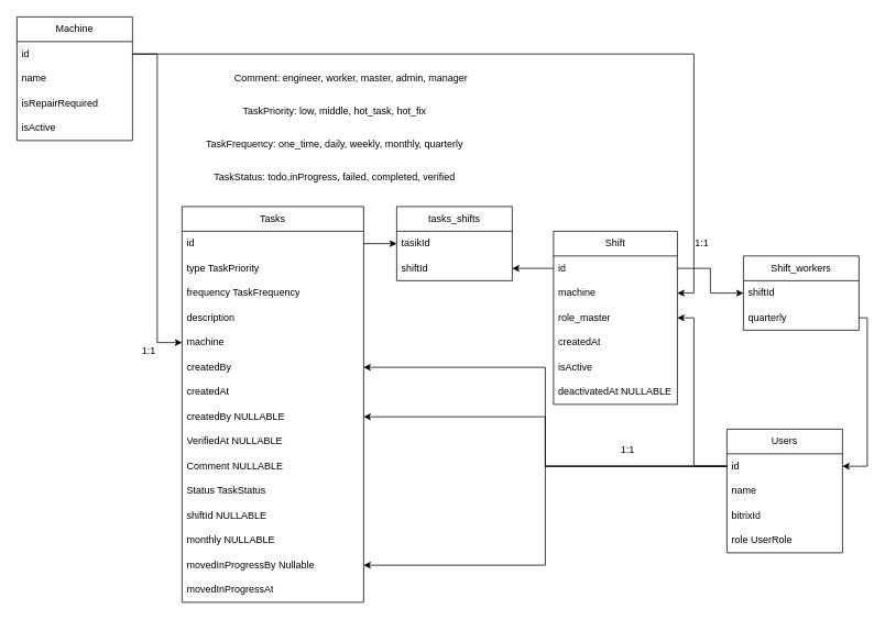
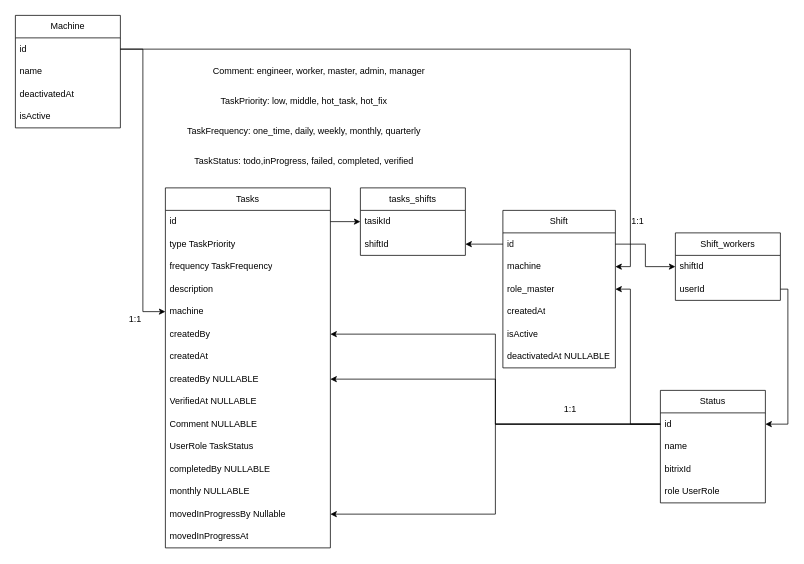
  <mxCell id="0" />
  <mxCell id="1" parent="0" />
- <mxCell id="2" value="Users" style="swimlane;fontStyle=0;childLayout=stackLayout;horizontal=1;startSize=30;horizontalStack=0;resizeParent=1;resizeParentMax=0;resizeLast=0;collapsible=1;marginBottom=0;whiteSpace=wrap;html=1;" vertex="1" parent="1"><mxGeometry x="880" y="520" width="140" height="150" as="geometry" /></mxCell>
+ <mxCell id="2" value="Status" style="swimlane;fontStyle=0;childLayout=stackLayout;horizontal=1;startSize=30;horizontalStack=0;resizeParent=1;resizeParentMax=0;resizeLast=0;collapsible=1;marginBottom=0;whiteSpace=wrap;html=1;" vertex="1" parent="1"><mxGeometry x="880" y="520" width="140" height="150" as="geometry" /></mxCell>
  <mxCell id="3" value="id" style="text;strokeColor=none;fillColor=none;align=left;verticalAlign=middle;spacingLeft=4;spacingRight=4;overflow=hidden;points=[[0,0.5],[1,0.5]];portConstraint=eastwest;rotatable=0;whiteSpace=wrap;html=1;" vertex="1" parent="2"><mxGeometry y="30" width="140" height="30" as="geometry" /></mxCell>
  <mxCell id="4" value="name" style="text;strokeColor=none;fillColor=none;align=left;verticalAlign=middle;spacingLeft=4;spacingRight=4;overflow=hidden;points=[[0,0.5],[1,0.5]];portConstraint=eastwest;rotatable=0;whiteSpace=wrap;html=1;" vertex="1" parent="2"><mxGeometry y="60" width="140" height="30" as="geometry" /></mxCell>
  <mxCell id="5" value="bitrixId" style="text;strokeColor=none;fillColor=none;align=left;verticalAlign=middle;spacingLeft=4;spacingRight=4;overflow=hidden;points=[[0,0.5],[1,0.5]];portConstraint=eastwest;rotatable=0;whiteSpace=wrap;html=1;" vertex="1" parent="2"><mxGeometry y="90" width="140" height="30" as="geometry" /></mxCell>
  <mxCell id="6" value="role UserRole" style="text;strokeColor=none;fillColor=none;align=left;verticalAlign=middle;spacingLeft=4;spacingRight=4;overflow=hidden;points=[[0,0.5],[1,0.5]];portConstraint=eastwest;rotatable=0;whiteSpace=wrap;html=1;" vertex="1" parent="2"><mxGeometry y="120" width="140" height="30" as="geometry" /></mxCell>
  <mxCell id="7" value="Tasks" style="swimlane;fontStyle=0;childLayout=stackLayout;horizontal=1;startSize=30;horizontalStack=0;resizeParent=1;resizeParentMax=0;resizeLast=0;collapsible=1;marginBottom=0;whiteSpace=wrap;html=1;" vertex="1" parent="1"><mxGeometry x="220" y="250" width="220" height="480" as="geometry" /></mxCell>
  <mxCell id="8" value="id" style="text;strokeColor=none;fillColor=none;align=left;verticalAlign=middle;spacingLeft=4;spacingRight=4;overflow=hidden;points=[[0,0.5],[1,0.5]];portConstraint=eastwest;rotatable=0;whiteSpace=wrap;html=1;" vertex="1" parent="7"><mxGeometry y="30" width="220" height="30" as="geometry" /></mxCell>
  <mxCell id="9" value="type TaskPriority" style="text;strokeColor=none;fillColor=none;align=left;verticalAlign=middle;spacingLeft=4;spacingRight=4;overflow=hidden;points=[[0,0.5],[1,0.5]];portConstraint=eastwest;rotatable=0;whiteSpace=wrap;html=1;" vertex="1" parent="7"><mxGeometry y="60" width="220" height="30" as="geometry" /></mxCell>
  <mxCell id="10" value="frequency TaskFrequency" style="text;strokeColor=none;fillColor=none;align=left;verticalAlign=middle;spacingLeft=4;spacingRight=4;overflow=hidden;points=[[0,0.5],[1,0.5]];portConstraint=eastwest;rotatable=0;whiteSpace=wrap;html=1;" vertex="1" parent="7"><mxGeometry y="90" width="220" height="30" as="geometry" /></mxCell>
  <mxCell id="11" value="description" style="text;strokeColor=none;fillColor=none;align=left;verticalAlign=middle;spacingLeft=4;spacingRight=4;overflow=hidden;points=[[0,0.5],[1,0.5]];portConstraint=eastwest;rotatable=0;whiteSpace=wrap;html=1;" vertex="1" parent="7"><mxGeometry y="120" width="220" height="30" as="geometry" /></mxCell>
  <mxCell id="12" value="machine" style="text;strokeColor=none;fillColor=none;align=left;verticalAlign=middle;spacingLeft=4;spacingRight=4;overflow=hidden;points=[[0,0.5],[1,0.5]];portConstraint=eastwest;rotatable=0;whiteSpace=wrap;html=1;" vertex="1" parent="7"><mxGeometry y="150" width="220" height="30" as="geometry" /></mxCell>
  <mxCell id="13" value="createdBy" style="text;strokeColor=none;fillColor=none;align=left;verticalAlign=middle;spacingLeft=4;spacingRight=4;overflow=hidden;points=[[0,0.5],[1,0.5]];portConstraint=eastwest;rotatable=0;whiteSpace=wrap;html=1;" vertex="1" parent="7"><mxGeometry y="180" width="220" height="30" as="geometry" /></mxCell>
  <mxCell id="14" value="createdAt&amp;nbsp;" style="text;strokeColor=none;fillColor=none;align=left;verticalAlign=middle;spacingLeft=4;spacingRight=4;overflow=hidden;points=[[0,0.5],[1,0.5]];portConstraint=eastwest;rotatable=0;whiteSpace=wrap;html=1;" vertex="1" parent="7"><mxGeometry y="210" width="220" height="30" as="geometry" /></mxCell>
  <mxCell id="15" value="createdBy NULLABLE" style="text;strokeColor=none;fillColor=none;align=left;verticalAlign=middle;spacingLeft=4;spacingRight=4;overflow=hidden;points=[[0,0.5],[1,0.5]];portConstraint=eastwest;rotatable=0;whiteSpace=wrap;html=1;" vertex="1" parent="7"><mxGeometry y="240" width="220" height="30" as="geometry" /></mxCell>
  <mxCell id="16" value="VerifiedAt NULLABLE" style="text;strokeColor=none;fillColor=none;align=left;verticalAlign=middle;spacingLeft=4;spacingRight=4;overflow=hidden;points=[[0,0.5],[1,0.5]];portConstraint=eastwest;rotatable=0;whiteSpace=wrap;html=1;" vertex="1" parent="7"><mxGeometry y="270" width="220" height="30" as="geometry" /></mxCell>
  <mxCell id="17" value="Comment NULLABLE" style="text;strokeColor=none;fillColor=none;align=left;verticalAlign=middle;spacingLeft=4;spacingRight=4;overflow=hidden;points=[[0,0.5],[1,0.5]];portConstraint=eastwest;rotatable=0;whiteSpace=wrap;html=1;" vertex="1" parent="7"><mxGeometry y="300" width="220" height="30" as="geometry" /></mxCell>
- <mxCell id="18" value="Status TaskStatus" style="text;strokeColor=none;fillColor=none;align=left;verticalAlign=middle;spacingLeft=4;spacingRight=4;overflow=hidden;points=[[0,0.5],[1,0.5]];portConstraint=eastwest;rotatable=0;whiteSpace=wrap;html=1;" vertex="1" parent="7"><mxGeometry y="330" width="220" height="30" as="geometry" /></mxCell>
- <mxCell id="19" value="shiftId NULLABLE" style="text;strokeColor=none;fillColor=none;align=left;verticalAlign=middle;spacingLeft=4;spacingRight=4;overflow=hidden;points=[[0,0.5],[1,0.5]];portConstraint=eastwest;rotatable=0;whiteSpace=wrap;html=1;" vertex="1" parent="7"><mxGeometry y="360" width="220" height="30" as="geometry" /></mxCell>
+ <mxCell id="18" value="UserRole TaskStatus" style="text;strokeColor=none;fillColor=none;align=left;verticalAlign=middle;spacingLeft=4;spacingRight=4;overflow=hidden;points=[[0,0.5],[1,0.5]];portConstraint=eastwest;rotatable=0;whiteSpace=wrap;html=1;" vertex="1" parent="7"><mxGeometry y="330" width="220" height="30" as="geometry" /></mxCell>
+ <mxCell id="19" value="completedBy NULLABLE" style="text;strokeColor=none;fillColor=none;align=left;verticalAlign=middle;spacingLeft=4;spacingRight=4;overflow=hidden;points=[[0,0.5],[1,0.5]];portConstraint=eastwest;rotatable=0;whiteSpace=wrap;html=1;" vertex="1" parent="7"><mxGeometry y="360" width="220" height="30" as="geometry" /></mxCell>
  <mxCell id="20" value="monthly NULLABLE" style="text;strokeColor=none;fillColor=none;align=left;verticalAlign=middle;spacingLeft=4;spacingRight=4;overflow=hidden;points=[[0,0.5],[1,0.5]];portConstraint=eastwest;rotatable=0;whiteSpace=wrap;html=1;" vertex="1" parent="7"><mxGeometry y="390" width="220" height="30" as="geometry" /></mxCell>
  <mxCell id="21" value="movedInProgressBy Nullable" style="text;strokeColor=none;fillColor=none;align=left;verticalAlign=middle;spacingLeft=4;spacingRight=4;overflow=hidden;points=[[0,0.5],[1,0.5]];portConstraint=eastwest;rotatable=0;whiteSpace=wrap;html=1;" vertex="1" parent="7"><mxGeometry y="420" width="220" height="30" as="geometry" /></mxCell>
  <mxCell id="22" value="movedInProgressAt" style="text;strokeColor=none;fillColor=none;align=left;verticalAlign=middle;spacingLeft=4;spacingRight=4;overflow=hidden;points=[[0,0.5],[1,0.5]];portConstraint=eastwest;rotatable=0;whiteSpace=wrap;html=1;" vertex="1" parent="7"><mxGeometry y="450" width="220" height="30" as="geometry" /></mxCell>
  <mxCell id="23" value="Machine" style="swimlane;fontStyle=0;childLayout=stackLayout;horizontal=1;startSize=30;horizontalStack=0;resizeParent=1;resizeParentMax=0;resizeLast=0;collapsible=1;marginBottom=0;whiteSpace=wrap;html=1;" vertex="1" parent="1"><mxGeometry x="20" y="20" width="140" height="150" as="geometry" /></mxCell>
  <mxCell id="24" value="id" style="text;strokeColor=none;fillColor=none;align=left;verticalAlign=middle;spacingLeft=4;spacingRight=4;overflow=hidden;points=[[0,0.5],[1,0.5]];portConstraint=eastwest;rotatable=0;whiteSpace=wrap;html=1;" vertex="1" parent="23"><mxGeometry y="30" width="140" height="30" as="geometry" /></mxCell>
  <mxCell id="25" value="name" style="text;strokeColor=none;fillColor=none;align=left;verticalAlign=middle;spacingLeft=4;spacingRight=4;overflow=hidden;points=[[0,0.5],[1,0.5]];portConstraint=eastwest;rotatable=0;whiteSpace=wrap;html=1;" vertex="1" parent="23"><mxGeometry y="60" width="140" height="30" as="geometry" /></mxCell>
- <mxCell id="26" value="isRepairRequired" style="text;strokeColor=none;fillColor=none;align=left;verticalAlign=middle;spacingLeft=4;spacingRight=4;overflow=hidden;points=[[0,0.5],[1,0.5]];portConstraint=eastwest;rotatable=0;whiteSpace=wrap;html=1;" vertex="1" parent="23"><mxGeometry y="90" width="140" height="30" as="geometry" /></mxCell>
+ <mxCell id="26" value="deactivatedAt" style="text;strokeColor=none;fillColor=none;align=left;verticalAlign=middle;spacingLeft=4;spacingRight=4;overflow=hidden;points=[[0,0.5],[1,0.5]];portConstraint=eastwest;rotatable=0;whiteSpace=wrap;html=1;" vertex="1" parent="23"><mxGeometry y="90" width="140" height="30" as="geometry" /></mxCell>
  <mxCell id="27" value="isActive" style="text;strokeColor=none;fillColor=none;align=left;verticalAlign=middle;spacingLeft=4;spacingRight=4;overflow=hidden;points=[[0,0.5],[1,0.5]];portConstraint=eastwest;rotatable=0;whiteSpace=wrap;html=1;" vertex="1" parent="23"><mxGeometry y="120" width="140" height="30" as="geometry" /></mxCell>
  <mxCell id="28" value="Shift" style="swimlane;fontStyle=0;childLayout=stackLayout;horizontal=1;startSize=30;horizontalStack=0;resizeParent=1;resizeParentMax=0;resizeLast=0;collapsible=1;marginBottom=0;whiteSpace=wrap;html=1;" vertex="1" parent="1"><mxGeometry x="670" y="280" width="150" height="210" as="geometry" /></mxCell>
  <mxCell id="29" value="id" style="text;strokeColor=none;fillColor=none;align=left;verticalAlign=middle;spacingLeft=4;spacingRight=4;overflow=hidden;points=[[0,0.5],[1,0.5]];portConstraint=eastwest;rotatable=0;whiteSpace=wrap;html=1;" vertex="1" parent="28"><mxGeometry y="30" width="150" height="30" as="geometry" /></mxCell>
  <mxCell id="30" value="machine" style="text;strokeColor=none;fillColor=none;align=left;verticalAlign=middle;spacingLeft=4;spacingRight=4;overflow=hidden;points=[[0,0.5],[1,0.5]];portConstraint=eastwest;rotatable=0;whiteSpace=wrap;html=1;" vertex="1" parent="28"><mxGeometry y="60" width="150" height="30" as="geometry" /></mxCell>
  <mxCell id="31" value="role_master" style="text;strokeColor=none;fillColor=none;align=left;verticalAlign=middle;spacingLeft=4;spacingRight=4;overflow=hidden;points=[[0,0.5],[1,0.5]];portConstraint=eastwest;rotatable=0;whiteSpace=wrap;html=1;" vertex="1" parent="28"><mxGeometry y="90" width="150" height="30" as="geometry" /></mxCell>
  <mxCell id="32" value="createdAt" style="text;strokeColor=none;fillColor=none;align=left;verticalAlign=middle;spacingLeft=4;spacingRight=4;overflow=hidden;points=[[0,0.5],[1,0.5]];portConstraint=eastwest;rotatable=0;whiteSpace=wrap;html=1;" vertex="1" parent="28"><mxGeometry y="120" width="150" height="30" as="geometry" /></mxCell>
  <mxCell id="33" value="isActive" style="text;strokeColor=none;fillColor=none;align=left;verticalAlign=middle;spacingLeft=4;spacingRight=4;overflow=hidden;points=[[0,0.5],[1,0.5]];portConstraint=eastwest;rotatable=0;whiteSpace=wrap;html=1;" vertex="1" parent="28"><mxGeometry y="150" width="150" height="30" as="geometry" /></mxCell>
  <mxCell id="34" value="deactivatedAt NULLABLE" style="text;strokeColor=none;fillColor=none;align=left;verticalAlign=middle;spacingLeft=4;spacingRight=4;overflow=hidden;points=[[0,0.5],[1,0.5]];portConstraint=eastwest;rotatable=0;whiteSpace=wrap;html=1;" vertex="1" parent="28"><mxGeometry y="180" width="150" height="30" as="geometry" /></mxCell>
  <mxCell id="35" value="&lt;span style=&quot;text-align: left;&quot;&gt;TaskPriority: low, middle, hot_task, hot_fix&lt;/span&gt;" style="text;html=1;align=center;verticalAlign=middle;whiteSpace=wrap;rounded=0;" vertex="1" parent="1"><mxGeometry x="210" y="110" width="390" height="50" as="geometry" /></mxCell>
  <mxCell id="36" value="&lt;span style=&quot;text-align: left;&quot;&gt;TaskFrequency: one_time, daily, weekly, monthly, quarterly&lt;/span&gt;" style="text;html=1;align=center;verticalAlign=middle;whiteSpace=wrap;rounded=0;" vertex="1" parent="1"><mxGeometry x="210" y="150" width="390" height="50" as="geometry" /></mxCell>
  <mxCell id="37" style="edgeStyle=orthogonalEdgeStyle;rounded=0;orthogonalLoop=1;jettySize=auto;html=1;entryX=0;entryY=0.5;entryDx=0;entryDy=0;" edge="1" parent="1" source="24" target="12"><mxGeometry relative="1" as="geometry" /></mxCell>
  <mxCell id="38" style="edgeStyle=orthogonalEdgeStyle;rounded=0;orthogonalLoop=1;jettySize=auto;html=1;entryX=1;entryY=0.5;entryDx=0;entryDy=0;" edge="1" parent="1" source="3" target="31"><mxGeometry relative="1" as="geometry"><mxPoint x="870" y="430" as="targetPoint" /><Array as="points"><mxPoint x="840" y="565" /><mxPoint x="840" y="385" /></Array></mxGeometry></mxCell>
  <mxCell id="39" style="edgeStyle=orthogonalEdgeStyle;rounded=0;orthogonalLoop=1;jettySize=auto;html=1;entryX=1;entryY=0.5;entryDx=0;entryDy=0;" edge="1" parent="1" source="3" target="13"><mxGeometry relative="1" as="geometry" /></mxCell>
  <mxCell id="40" style="edgeStyle=orthogonalEdgeStyle;rounded=0;orthogonalLoop=1;jettySize=auto;html=1;" edge="1" parent="1" source="3" target="15"><mxGeometry relative="1" as="geometry" /></mxCell>
  <mxCell id="41" value="&lt;span style=&quot;text-align: left;&quot;&gt;TaskStatus: todo,inProgress, failed, completed, verified&lt;/span&gt;" style="text;html=1;align=center;verticalAlign=middle;whiteSpace=wrap;rounded=0;" vertex="1" parent="1"><mxGeometry x="210" y="190" width="390" height="50" as="geometry" /></mxCell>
  <mxCell id="42" style="edgeStyle=orthogonalEdgeStyle;rounded=0;orthogonalLoop=1;jettySize=auto;html=1;" edge="1" parent="1" source="3" target="21"><mxGeometry relative="1" as="geometry" /></mxCell>
  <mxCell id="43" value="1:1" style="text;html=1;align=center;verticalAlign=middle;whiteSpace=wrap;rounded=0;" vertex="1" parent="1"><mxGeometry x="150" y="410" width="60" height="30" as="geometry" /></mxCell>
  <mxCell id="44" value="1:1" style="text;html=1;align=center;verticalAlign=middle;whiteSpace=wrap;rounded=0;" vertex="1" parent="1"><mxGeometry x="730" y="530" width="60" height="30" as="geometry" /></mxCell>
  <mxCell id="45" value="1:1" style="text;html=1;align=center;verticalAlign=middle;whiteSpace=wrap;rounded=0;" vertex="1" parent="1"><mxGeometry x="820" y="280" width="60" height="30" as="geometry" /></mxCell>
  <mxCell id="46" value="tasks_shifts" style="swimlane;fontStyle=0;childLayout=stackLayout;horizontal=1;startSize=30;horizontalStack=0;resizeParent=1;resizeParentMax=0;resizeLast=0;collapsible=1;marginBottom=0;whiteSpace=wrap;html=1;" vertex="1" parent="1"><mxGeometry x="480" y="250" width="140" height="90" as="geometry" /></mxCell>
  <mxCell id="47" value="tasikId" style="text;strokeColor=none;fillColor=none;align=left;verticalAlign=middle;spacingLeft=4;spacingRight=4;overflow=hidden;points=[[0,0.5],[1,0.5]];portConstraint=eastwest;rotatable=0;whiteSpace=wrap;html=1;" vertex="1" parent="46"><mxGeometry y="30" width="140" height="30" as="geometry" /></mxCell>
  <mxCell id="48" value="shiftId" style="text;strokeColor=none;fillColor=none;align=left;verticalAlign=middle;spacingLeft=4;spacingRight=4;overflow=hidden;points=[[0,0.5],[1,0.5]];portConstraint=eastwest;rotatable=0;whiteSpace=wrap;html=1;" vertex="1" parent="46"><mxGeometry y="60" width="140" height="30" as="geometry" /></mxCell>
  <mxCell id="49" style="edgeStyle=orthogonalEdgeStyle;rounded=0;orthogonalLoop=1;jettySize=auto;html=1;entryX=1;entryY=0.5;entryDx=0;entryDy=0;" edge="1" parent="1" source="29" target="48"><mxGeometry relative="1" as="geometry" /></mxCell>
  <mxCell id="50" style="edgeStyle=orthogonalEdgeStyle;rounded=0;orthogonalLoop=1;jettySize=auto;html=1;entryX=0;entryY=0.5;entryDx=0;entryDy=0;" edge="1" parent="1" source="8" target="47"><mxGeometry relative="1" as="geometry" /></mxCell>
  <mxCell id="51" style="edgeStyle=orthogonalEdgeStyle;rounded=0;orthogonalLoop=1;jettySize=auto;html=1;entryX=1;entryY=0.5;entryDx=0;entryDy=0;" edge="1" parent="1" source="24" target="30"><mxGeometry relative="1" as="geometry"><mxPoint x="850" y="180" as="targetPoint" /></mxGeometry></mxCell>
  <mxCell id="52" value="Shift_workers" style="swimlane;fontStyle=0;childLayout=stackLayout;horizontal=1;startSize=30;horizontalStack=0;resizeParent=1;resizeParentMax=0;resizeLast=0;collapsible=1;marginBottom=0;whiteSpace=wrap;html=1;" vertex="1" parent="1"><mxGeometry x="900" y="310" width="140" height="90" as="geometry" /></mxCell>
  <mxCell id="53" value="shiftId" style="text;strokeColor=none;fillColor=none;align=left;verticalAlign=middle;spacingLeft=4;spacingRight=4;overflow=hidden;points=[[0,0.5],[1,0.5]];portConstraint=eastwest;rotatable=0;whiteSpace=wrap;html=1;" vertex="1" parent="52"><mxGeometry y="30" width="140" height="30" as="geometry" /></mxCell>
- <mxCell id="54" value="quarterly" style="text;strokeColor=none;fillColor=none;align=left;verticalAlign=middle;spacingLeft=4;spacingRight=4;overflow=hidden;points=[[0,0.5],[1,0.5]];portConstraint=eastwest;rotatable=0;whiteSpace=wrap;html=1;" vertex="1" parent="52"><mxGeometry y="60" width="140" height="30" as="geometry" /></mxCell>
+ <mxCell id="54" value="userId" style="text;strokeColor=none;fillColor=none;align=left;verticalAlign=middle;spacingLeft=4;spacingRight=4;overflow=hidden;points=[[0,0.5],[1,0.5]];portConstraint=eastwest;rotatable=0;whiteSpace=wrap;html=1;" vertex="1" parent="52"><mxGeometry y="60" width="140" height="30" as="geometry" /></mxCell>
  <mxCell id="55" style="edgeStyle=orthogonalEdgeStyle;rounded=0;orthogonalLoop=1;jettySize=auto;html=1;" edge="1" parent="1" source="29" target="53"><mxGeometry relative="1" as="geometry" /></mxCell>
  <mxCell id="56" style="edgeStyle=orthogonalEdgeStyle;rounded=0;orthogonalLoop=1;jettySize=auto;html=1;" edge="1" parent="1" source="54" target="3"><mxGeometry relative="1" as="geometry"><Array as="points"><mxPoint x="1050" y="385" /><mxPoint x="1050" y="565" /></Array></mxGeometry></mxCell>
  <mxCell id="57" value="&lt;span style=&quot;text-align: left;&quot;&gt;Comment: engineer, worker, master, admin, manager&lt;/span&gt;" style="text;html=1;align=center;verticalAlign=middle;whiteSpace=wrap;rounded=0;" vertex="1" parent="1"><mxGeometry x="270" width="310" height="50" as="geometry" y="70" /></mxCell>
